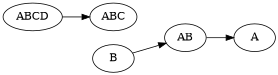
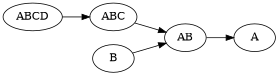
  digraph {
    rankdir=LR
    n1 [label=ABCD]
    n2 [label=ABC]
    n3 [label=AB]
    n4 [label=A]
    n5 [label=B]
    n1 -> n2
+   n2 -> n3
    n3 -> n4
    n5 -> n3
  }
